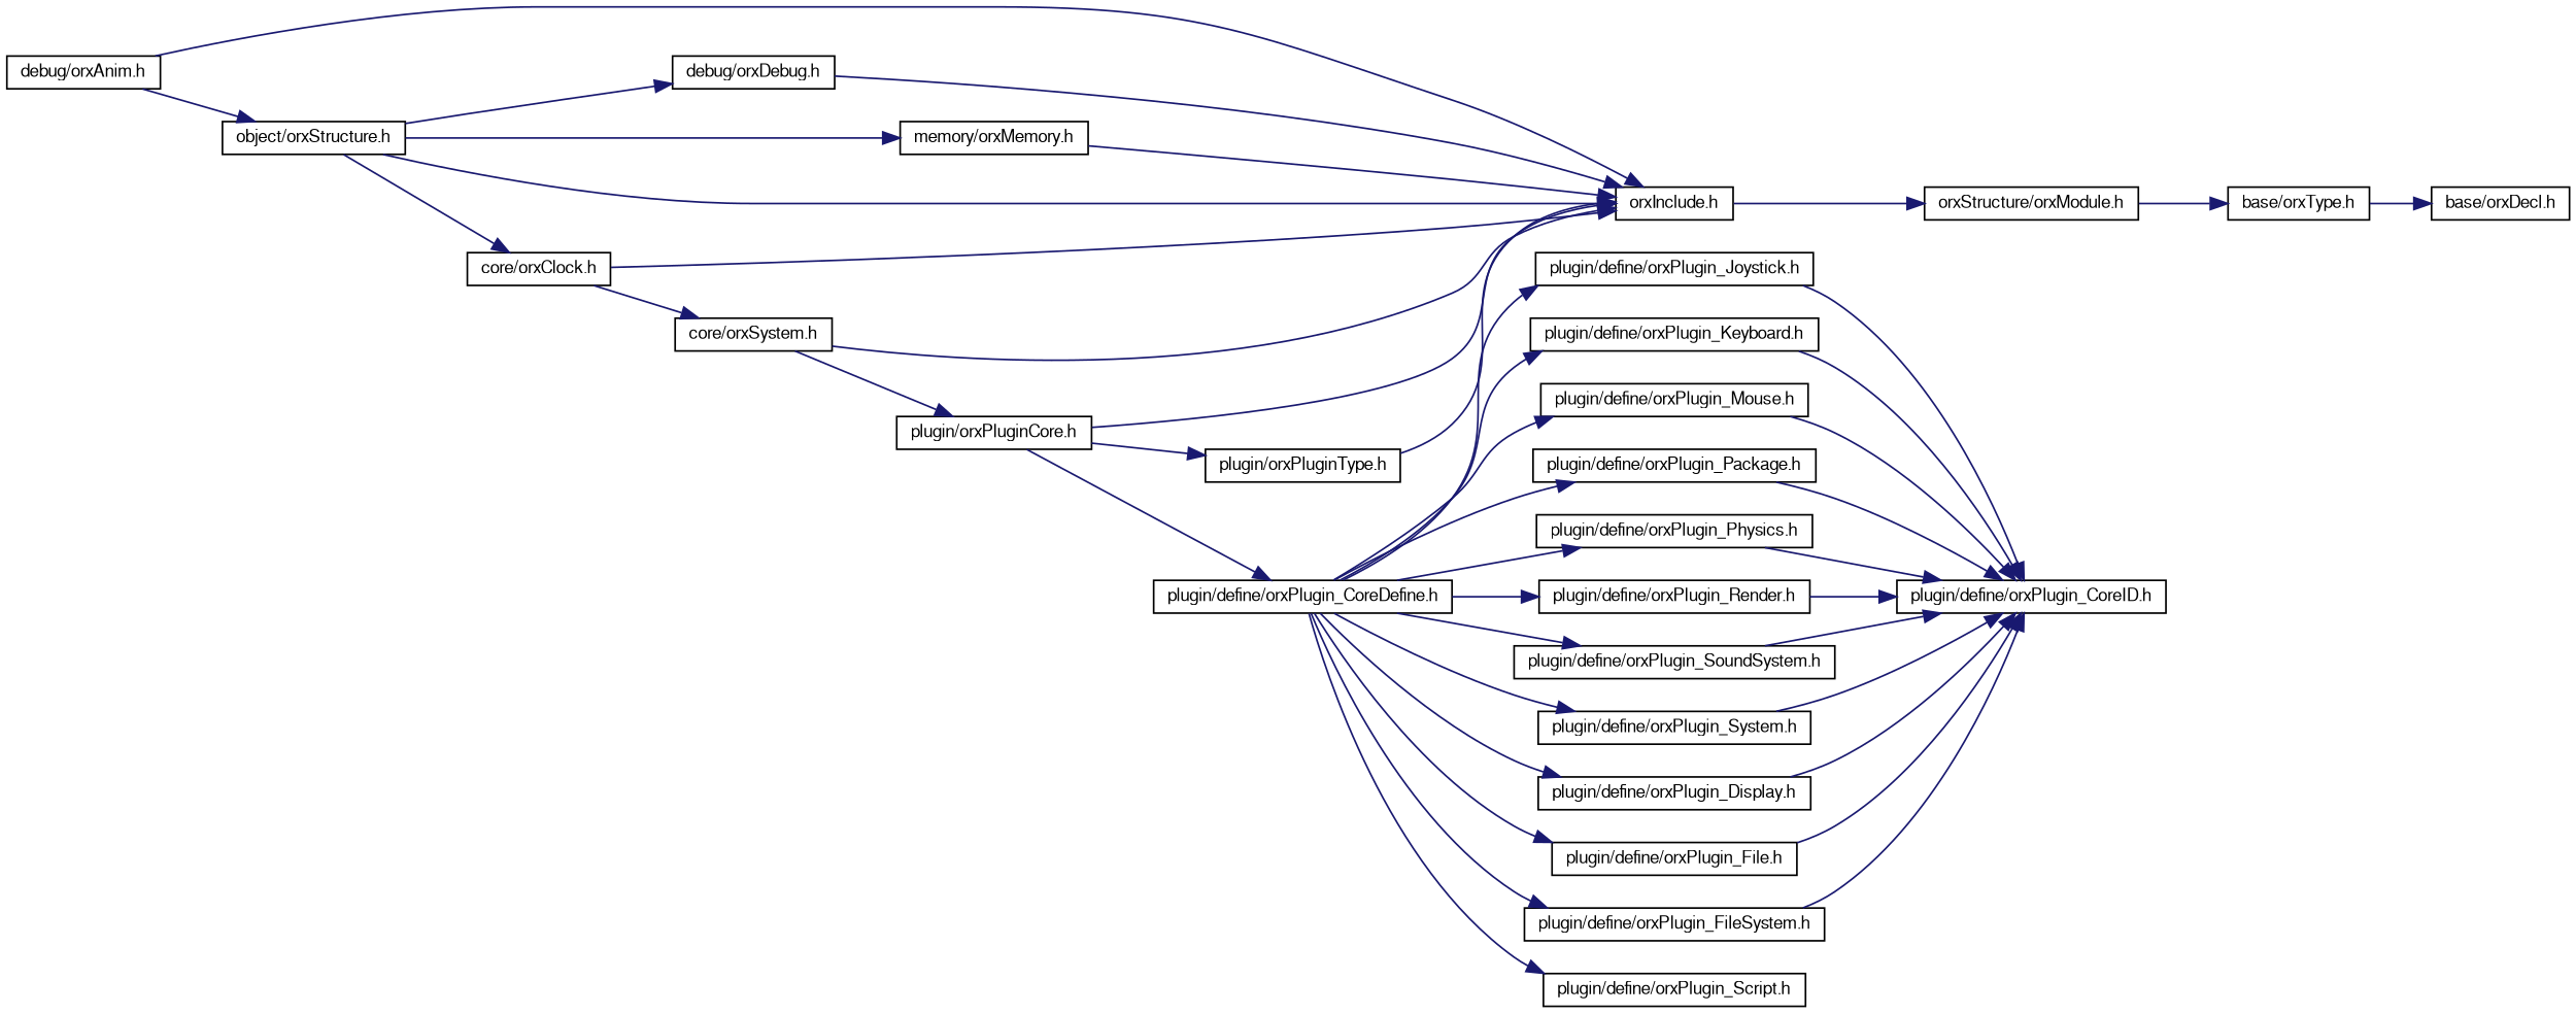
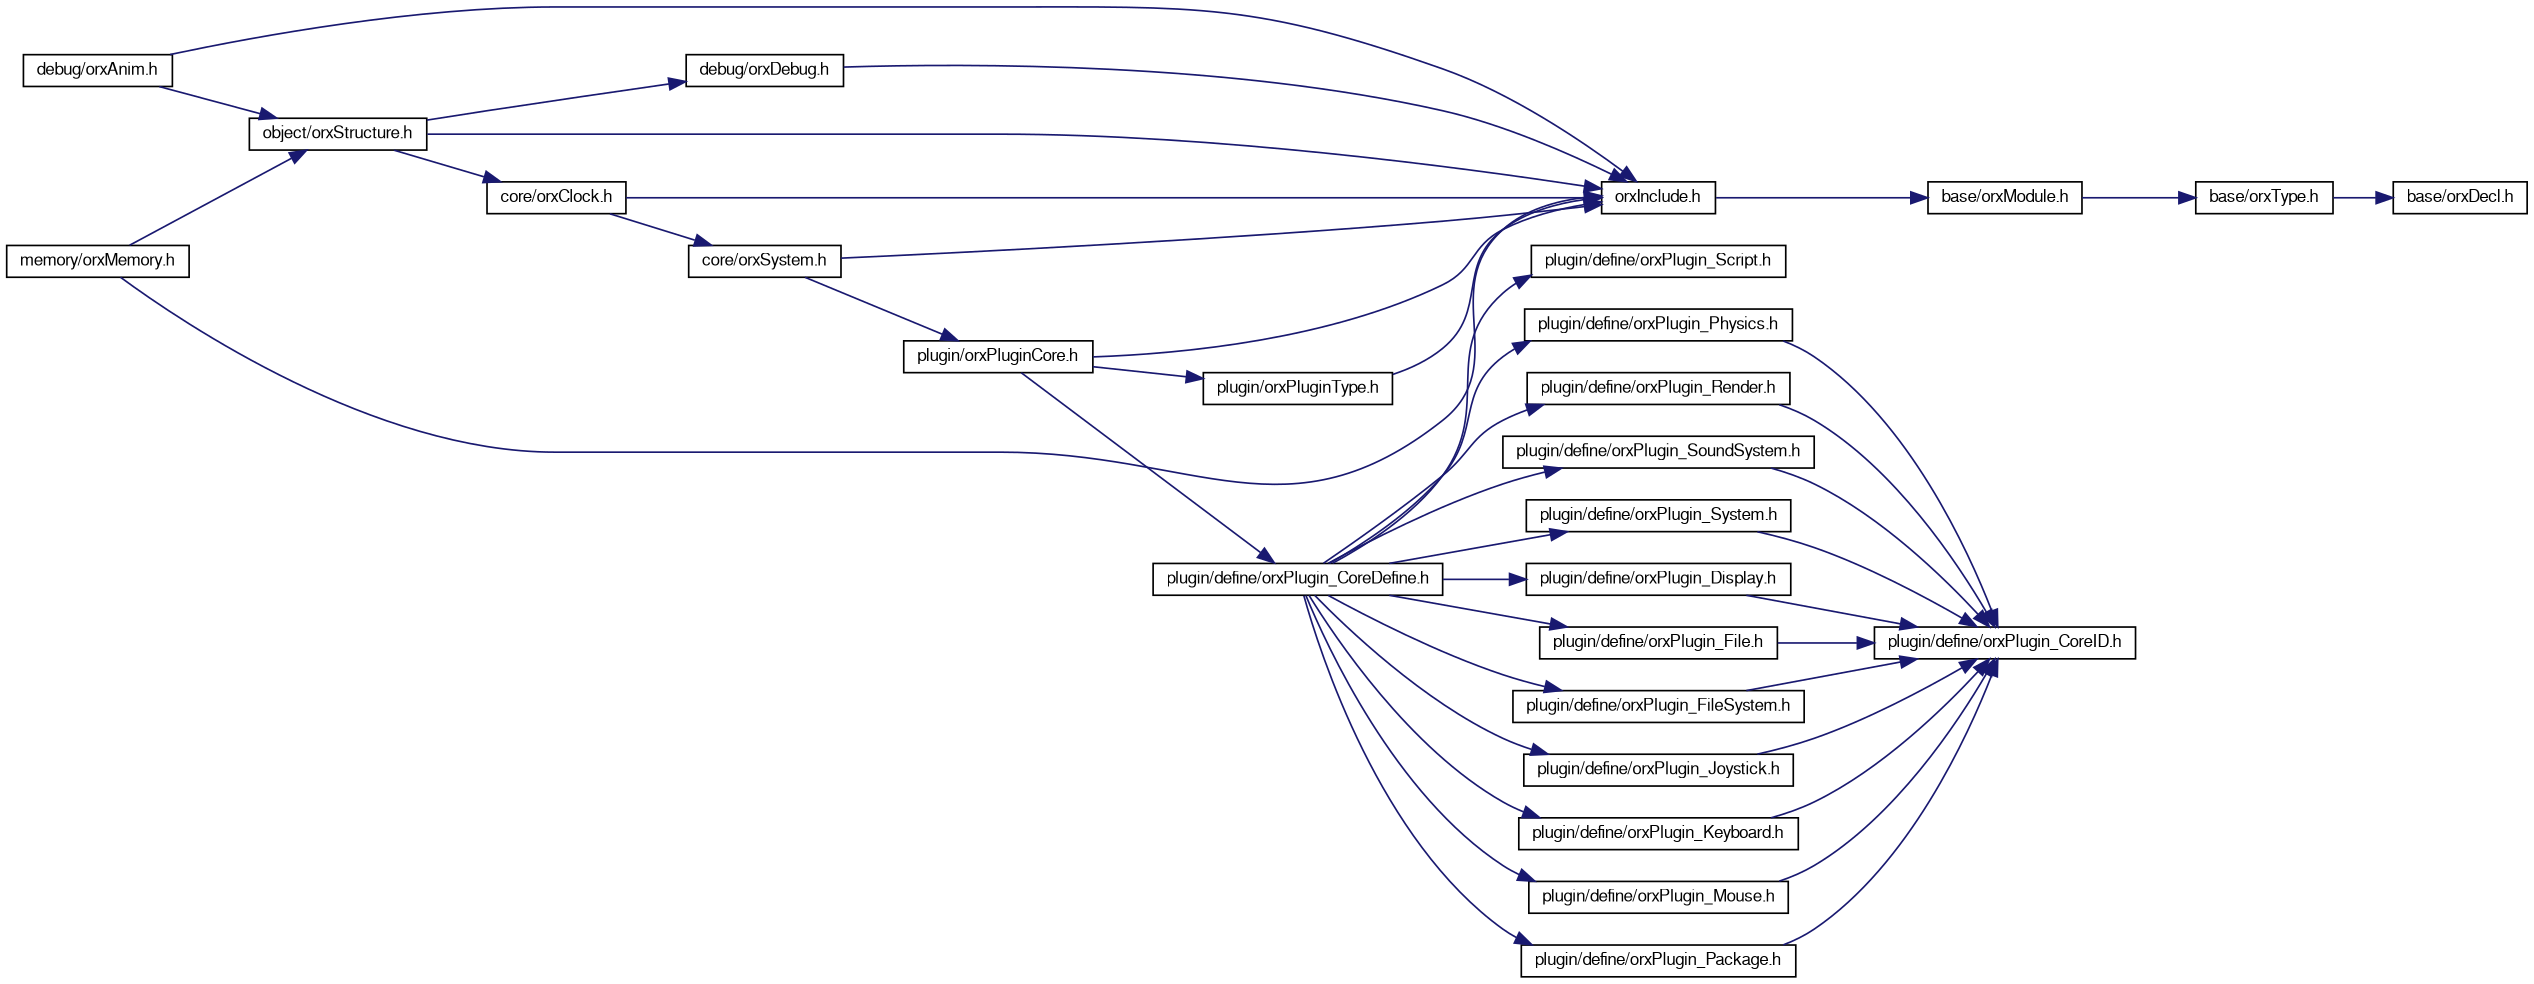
  digraph {
    rankdir=LR
    node [color=black fontname=FreeSans fontsize=10 shape=record]
    edge [color=midnightblue fontname=FreeSans fontsize=10 labelfontname=FreeSans labelfontsize=10 style=solid]
    n1 [height=0.2 label="orxInclude.h" width=0.4]
-   n2 [height=0.2 label="orxStructure/orxModule.h" width=0.4]
+   n2 [height=0.2 label="base/orxModule.h" width=0.4]
    n3 [height=0.2 label="debug/orxAnim.h" width=0.4]
    n4 [height=0.2 label="object/orxStructure.h" width=0.4]
    n5 [height=0.2 label="base/orxType.h" width=0.4]
    n6 [height=0.2 label="base/orxDecl.h" width=0.4]
    n7 [height=0.2 label="core/orxClock.h" width=0.4]
    n8 [height=0.2 label="debug/orxDebug.h" width=0.4]
    n9 [height=0.2 label="memory/orxMemory.h" width=0.4]
    n10 [height=0.2 label="core/orxSystem.h" width=0.4]
    n11 [height=0.2 label="plugin/orxPluginCore.h" width=0.4]
    n12 [height=0.2 label="plugin/orxPluginType.h" width=0.4]
    n13 [height=0.2 label="plugin/define/orxPlugin_CoreDefine.h" width=0.4]
    n14 [height=0.2 label="plugin/define/orxPlugin_Display.h" width=0.4]
    n15 [height=0.2 label="plugin/define/orxPlugin_File.h" width=0.4]
    n16 [height=0.2 label="plugin/define/orxPlugin_FileSystem.h" width=0.4]
    n17 [height=0.2 label="plugin/define/orxPlugin_Joystick.h" width=0.4]
    n18 [height=0.2 label="plugin/define/orxPlugin_Keyboard.h" width=0.4]
    n19 [height=0.2 label="plugin/define/orxPlugin_Mouse.h" width=0.4]
    n20 [height=0.2 label="plugin/define/orxPlugin_Package.h" width=0.4]
    n21 [height=0.2 label="plugin/define/orxPlugin_Physics.h" width=0.4]
    n22 [height=0.2 label="plugin/define/orxPlugin_Render.h" width=0.4]
    n23 [height=0.2 label="plugin/define/orxPlugin_Script.h" width=0.4]
    n24 [height=0.2 label="plugin/define/orxPlugin_SoundSystem.h" width=0.4]
    n25 [height=0.2 label="plugin/define/orxPlugin_System.h" width=0.4]
    n26 [height=0.2 label="plugin/define/orxPlugin_CoreID.h" width=0.4]
    n1 -> n2
    n2 -> n5
    n3 -> n1
    n3 -> n4
    n4 -> n1
    n4 -> n7
    n4 -> n8
-   n4 -> n9
+   n9 -> n4
    n5 -> n6
    n7 -> n1
    n7 -> n10
    n8 -> n1
    n9 -> n1
    n10 -> n1
    n10 -> n11
    n11 -> n1
    n11 -> n12
    n11 -> n13
    n12 -> n1
    n13 -> n14
    n13 -> n15
    n13 -> n16
    n13 -> n17
    n13 -> n18
    n13 -> n19
    n13 -> n20
    n13 -> n21
    n13 -> n22
    n13 -> n23
    n13 -> n24
    n13 -> n25
    n14 -> n26
    n15 -> n26
    n16 -> n26
    n17 -> n26
    n18 -> n26
    n19 -> n26
    n20 -> n26
    n21 -> n26
    n22 -> n26
    n24 -> n26
    n25 -> n26
  }
